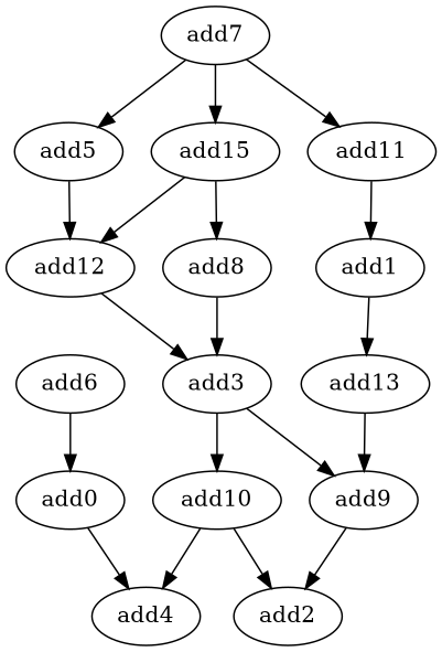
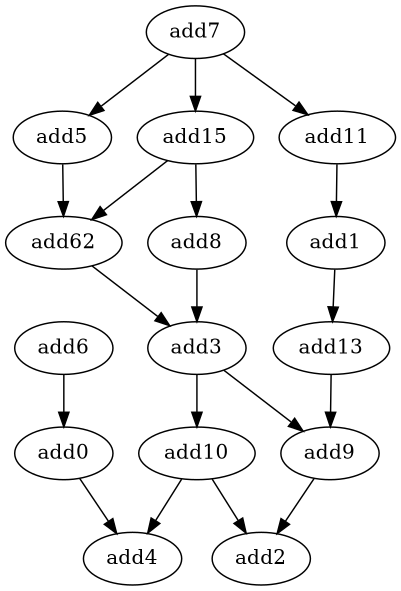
  strict digraph {
    node [opcode=add]
    add9
    add2
    add10
    add4
    add11
    add1
    add13
    add5
-   add12
+   add12 [label=add62]
    add3
    n11 [label=add15]
    add8
    add0
    add7
    add6
    add9 -> add2
    add10 -> add2
    add10 -> add4
    add11 -> add1
    add1 -> add13
    add13 -> add9
    add5 -> add12
    add12 -> add3
    add3 -> add9
    add3 -> add10
    n11 -> add12
    n11 -> add8
    add8 -> add3
    add0 -> add4
    add7 -> add11
    add7 -> add5
    add7 -> n11
    add6 -> add0
  }
